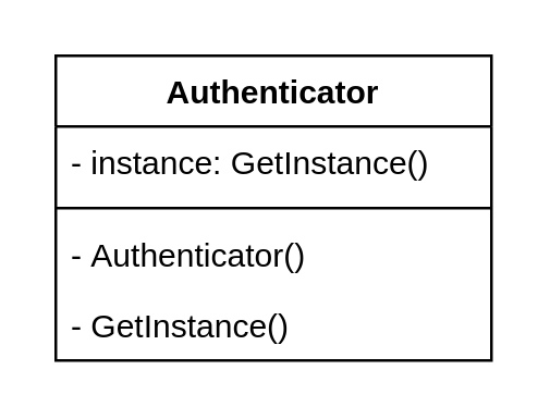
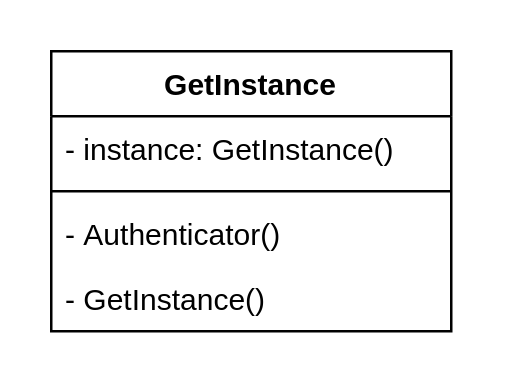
  <mxCell id="0" />
  <mxCell id="1" parent="0" />
- <mxCell id="2" value="Authenticator" style="swimlane;fontStyle=1;align=center;verticalAlign=top;childLayout=stackLayout;horizontal=1;startSize=26;horizontalStack=0;resizeParent=1;resizeParentMax=0;resizeLast=0;collapsible=1;marginBottom=0;whiteSpace=wrap;html=1;" vertex="1" parent="1"><mxGeometry x="20" y="20" width="160" height="112" as="geometry" /></mxCell>
+ <mxCell id="2" value="GetInstance" style="swimlane;fontStyle=1;align=center;verticalAlign=top;childLayout=stackLayout;horizontal=1;startSize=26;horizontalStack=0;resizeParent=1;resizeParentMax=0;resizeLast=0;collapsible=1;marginBottom=0;whiteSpace=wrap;html=1;" vertex="1" parent="1"><mxGeometry x="20" y="20" width="160" height="112" as="geometry" /></mxCell>
  <mxCell id="3" value="-&amp;nbsp;&lt;span style=&quot;text-align: center;&quot;&gt;instance:&lt;/span&gt;&lt;span style=&quot;text-align: center;&quot;&gt;&amp;nbsp;&lt;/span&gt;&lt;span style=&quot;text-align: center;&quot;&gt;GetInstance()&lt;/span&gt;" style="text;strokeColor=none;fillColor=none;align=left;verticalAlign=top;spacingLeft=4;spacingRight=4;overflow=hidden;rotatable=0;points=[[0,0.5],[1,0.5]];portConstraint=eastwest;whiteSpace=wrap;html=1;" vertex="1" parent="2"><mxGeometry y="26" width="160" height="26" as="geometry" /></mxCell>
  <mxCell id="4" value="" style="line;strokeWidth=1;fillColor=none;align=left;verticalAlign=middle;spacingTop=-1;spacingLeft=3;spacingRight=3;rotatable=0;labelPosition=right;points=[];portConstraint=eastwest;strokeColor=inherit;" vertex="1" parent="2"><mxGeometry y="52" width="160" height="8" as="geometry" /></mxCell>
  <mxCell id="5" value="-&amp;nbsp;&lt;span style=&quot;text-align: center;&quot;&gt;Authenticator()&lt;/span&gt;" style="text;strokeColor=none;fillColor=none;align=left;verticalAlign=top;spacingLeft=4;spacingRight=4;overflow=hidden;rotatable=0;points=[[0,0.5],[1,0.5]];portConstraint=eastwest;whiteSpace=wrap;html=1;" vertex="1" parent="2"><mxGeometry y="60" width="160" height="26" as="geometry" /></mxCell>
  <mxCell id="6" value="- GetInstance&lt;span style=&quot;text-align: center;&quot;&gt;()&lt;/span&gt;" style="text;strokeColor=none;fillColor=none;align=left;verticalAlign=top;spacingLeft=4;spacingRight=4;overflow=hidden;rotatable=0;points=[[0,0.5],[1,0.5]];portConstraint=eastwest;whiteSpace=wrap;html=1;" vertex="1" parent="2"><mxGeometry y="86" width="160" height="26" as="geometry" /></mxCell>
